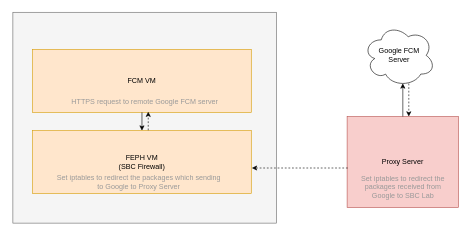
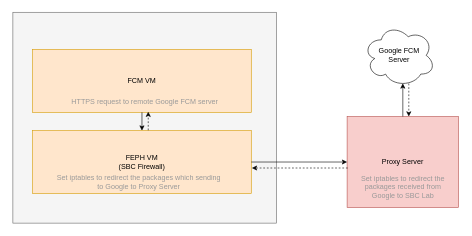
  <mxCell id="0" />
  <mxCell id="1" parent="0" />
  <mxCell id="2" value="" style="whiteSpace=wrap;html=1;fillColor=#f5f5f5;fontColor=#333333;strokeColor=#666666;" parent="1" vertex="1"><mxGeometry x="20" y="20" width="440" height="352" as="geometry" /></mxCell>
  <mxCell id="3" value="FCM VM" style="rounded=0;whiteSpace=wrap;html=1;fillColor=#ffe6cc;strokeColor=#d79b00;" parent="1" vertex="1"><mxGeometry x="53" y="82" width="365" height="105" as="geometry" /></mxCell>
  <mxCell id="4" value="Proxy Server" style="rounded=0;whiteSpace=wrap;html=1;fillColor=#f8cecc;strokeColor=#b85450;" parent="1" vertex="1"><mxGeometry x="578" y="194" width="186" height="152" as="geometry" /></mxCell>
  <mxCell id="5" value="" style="endArrow=classic;html=1;rounded=0;exitX=0.5;exitY=1;exitDx=0;exitDy=0;" parent="1" source="3" edge="1" target="7"><mxGeometry width="50" height="50" relative="1" as="geometry"><mxPoint x="-2" y="-51.65" as="sourcePoint" /><mxPoint x="203" y="-52" as="targetPoint" /></mxGeometry></mxCell>
  <mxCell id="6" value="HTTPS request to remote Google FCM server" style="text;html=1;align=center;verticalAlign=middle;whiteSpace=wrap;rounded=0;fontColor=#999999;" parent="1" vertex="1"><mxGeometry x="98" y="155" width="285" height="30" as="geometry" /></mxCell>
  <mxCell id="7" value="FEPH VM&lt;div&gt;(SBC Firewall)&lt;/div&gt;" style="rounded=0;whiteSpace=wrap;html=1;fillColor=#ffe6cc;strokeColor=#d79b00;" vertex="1" parent="1"><mxGeometry x="53" y="217.5" width="365" height="105" as="geometry" /></mxCell>
  <mxCell id="8" value="Google FCM&lt;div&gt;Server&lt;/div&gt;" style="ellipse;shape=cloud;whiteSpace=wrap;html=1;" vertex="1" parent="1"><mxGeometry x="605" y="40" width="120" height="104" as="geometry" /></mxCell>
+ <mxCell id="9" value="" style="endArrow=classic;html=1;rounded=0;exitX=1;exitY=0.5;exitDx=0;exitDy=0;entryX=0;entryY=0.5;entryDx=0;entryDy=0;" edge="1" parent="1" source="7" target="4"><mxGeometry width="50" height="50" relative="1" as="geometry"><mxPoint x="246" y="197" as="sourcePoint" /><mxPoint x="246" y="228" as="targetPoint" /></mxGeometry></mxCell>
  <mxCell id="10" value="" style="endArrow=classic;html=1;rounded=0;exitX=0.5;exitY=0;exitDx=0;exitDy=0;entryX=0.55;entryY=0.95;entryDx=0;entryDy=0;entryPerimeter=0;" edge="1" parent="1" source="4" target="8"><mxGeometry width="50" height="50" relative="1" as="geometry"><mxPoint x="708.47" y="172" as="sourcePoint" /><mxPoint x="872.47" y="172" as="targetPoint" /></mxGeometry></mxCell>
  <mxCell id="11" value="Set iptables to redirect the packages which sending to Google to Proxy Server" style="text;html=1;align=center;verticalAlign=middle;whiteSpace=wrap;rounded=0;fontColor=#999999;" vertex="1" parent="1"><mxGeometry x="88" y="289" width="285" height="30" as="geometry" /></mxCell>
  <mxCell id="12" value="Set iptables to redirect the packages received from Google to SBC Lab" style="text;html=1;align=center;verticalAlign=middle;whiteSpace=wrap;rounded=0;fontColor=#999999;" vertex="1" parent="1"><mxGeometry x="593.5" y="297" width="155" height="30" as="geometry" /></mxCell>
  <mxCell id="13" value="" style="endArrow=classic;html=1;rounded=0;exitX=0.5;exitY=0;exitDx=0;exitDy=0;entryX=0.55;entryY=0.95;entryDx=0;entryDy=0;entryPerimeter=0;dashed=1;" edge="1" parent="1"><mxGeometry width="50" height="50" relative="1" as="geometry"><mxPoint x="681" y="139" as="sourcePoint" /><mxPoint x="681" y="194" as="targetPoint" /></mxGeometry></mxCell>
  <mxCell id="14" value="" style="endArrow=classic;html=1;rounded=0;exitX=1;exitY=0.5;exitDx=0;exitDy=0;entryX=0;entryY=0.5;entryDx=0;entryDy=0;dashed=1;" edge="1" parent="1"><mxGeometry width="50" height="50" relative="1" as="geometry"><mxPoint x="579" y="280" as="sourcePoint" /><mxPoint x="419" y="280" as="targetPoint" /></mxGeometry></mxCell>
  <mxCell id="15" value="" style="endArrow=classic;html=1;rounded=0;exitX=0.5;exitY=1;exitDx=0;exitDy=0;dashed=1;" edge="1" parent="1"><mxGeometry width="50" height="50" relative="1" as="geometry"><mxPoint x="246" y="217" as="sourcePoint" /><mxPoint x="246" y="186" as="targetPoint" /></mxGeometry></mxCell>
